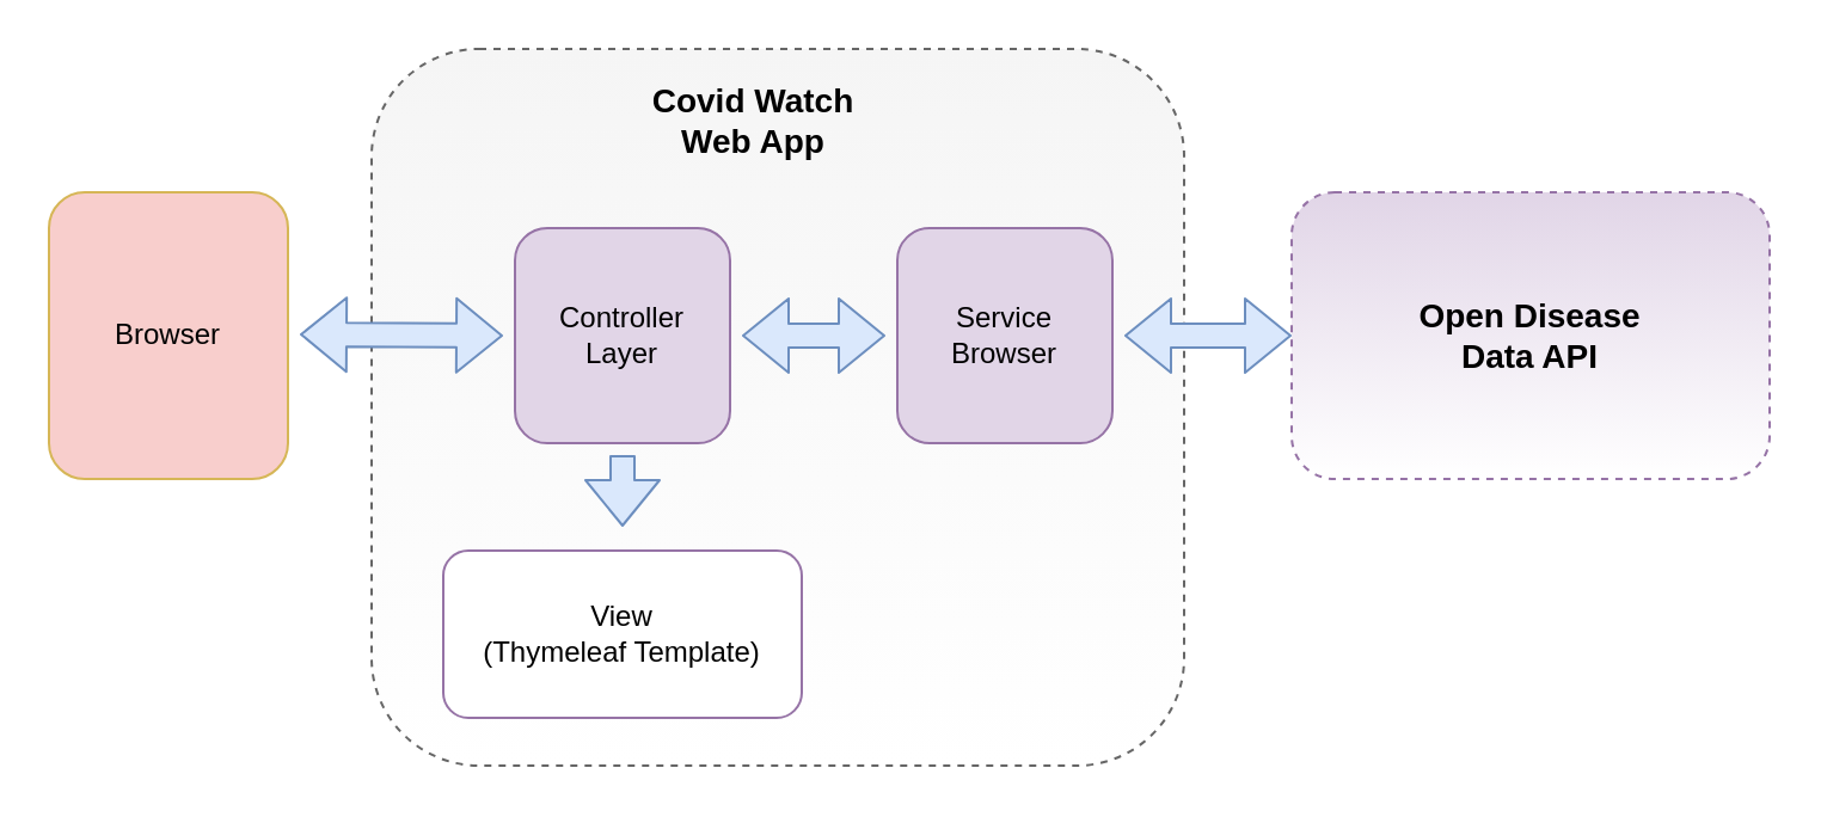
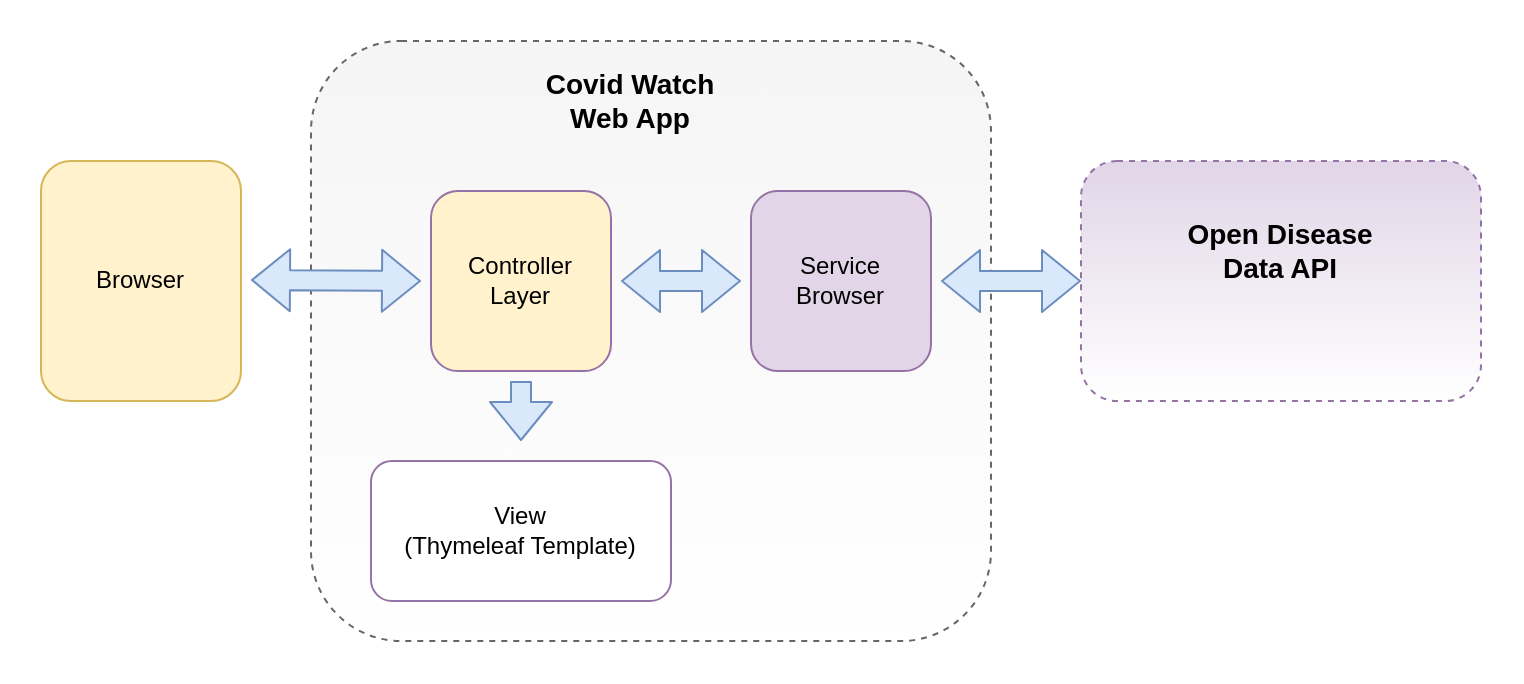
  <mxCell id="0" />
  <mxCell id="1" parent="0" />
  <mxCell id="2" value="" style="rounded=1;whiteSpace=wrap;html=1;dashed=1;fillColor=#e1d5e7;strokeColor=#9673a6;gradientColor=#ffffff;" vertex="1" parent="1"><mxGeometry x="540" y="80" width="200" height="120" as="geometry" /></mxCell>
  <mxCell id="3" value="" style="rounded=1;whiteSpace=wrap;html=1;dashed=1;fillColor=#f5f5f5;strokeColor=#666666;gradientDirection=south;fontColor=#333333;gradientColor=#ffffff;" vertex="1" parent="1"><mxGeometry x="155" y="20" width="340" height="300" as="geometry" /></mxCell>
- <mxCell id="4" value="Browser" style="rounded=1;whiteSpace=wrap;html=1;fillColor=#f8cecc;strokeColor=#d6b656;" vertex="1" parent="1"><mxGeometry x="20" y="80" width="100" height="120" as="geometry" /></mxCell>
- <mxCell id="5" value="Controller&lt;br&gt;Layer" style="rounded=1;whiteSpace=wrap;html=1;fillColor=#e1d5e7;strokeColor=#9673a6;" vertex="1" parent="1"><mxGeometry x="215" y="95" width="90" height="90" as="geometry" /></mxCell>
+ <mxCell id="4" value="Browser" style="rounded=1;whiteSpace=wrap;html=1;fillColor=#fff2cc;strokeColor=#d6b656;" vertex="1" parent="1"><mxGeometry x="20" y="80" width="100" height="120" as="geometry" /></mxCell>
+ <mxCell id="5" value="Controller&lt;br&gt;Layer" style="rounded=1;whiteSpace=wrap;html=1;fillColor=#fff2cc;strokeColor=#9673a6;" vertex="1" parent="1"><mxGeometry x="215" y="95" width="90" height="90" as="geometry" /></mxCell>
  <mxCell id="6" value="Service&lt;br&gt;Browser" style="rounded=1;whiteSpace=wrap;html=1;fillColor=#e1d5e7;strokeColor=#9673a6;" vertex="1" parent="1"><mxGeometry x="375" y="95" width="90" height="90" as="geometry" /></mxCell>
  <mxCell id="7" value="View&lt;br&gt;(Thymeleaf Template)" style="rounded=1;whiteSpace=wrap;html=1;fillColor=#ffffff;strokeColor=#9673a6;" vertex="1" parent="1"><mxGeometry x="185" y="230" width="150" height="70" as="geometry" /></mxCell>
  <mxCell id="8" value="" style="shape=flexArrow;endArrow=classic;startArrow=classic;html=1;fillColor=#dae8fc;strokeColor=#6c8ebf;" edge="1" parent="1"><mxGeometry width="100" height="100" relative="1" as="geometry"><mxPoint x="310" y="140" as="sourcePoint" /><mxPoint x="370" y="140" as="targetPoint" /></mxGeometry></mxCell>
  <mxCell id="9" value="" style="shape=flexArrow;endArrow=classic;startArrow=classic;html=1;fillColor=#dae8fc;strokeColor=#6c8ebf;entryX=0;entryY=0.5;entryDx=0;entryDy=0;" edge="1" parent="1" target="2"><mxGeometry width="100" height="100" relative="1" as="geometry"><mxPoint x="470" y="140" as="sourcePoint" /><mxPoint x="530" y="140" as="targetPoint" /></mxGeometry></mxCell>
  <mxCell id="10" value="Covid Watch&lt;br style=&quot;font-size: 14px;&quot;&gt;Web App" style="text;html=1;strokeColor=none;fillColor=none;align=center;verticalAlign=middle;whiteSpace=wrap;rounded=0;dashed=1;fontStyle=1;fontSize=14;" vertex="1" parent="1"><mxGeometry x="235" y="30" width="160" height="40" as="geometry" /></mxCell>
- <mxCell id="11" value="Open Disease&lt;br style=&quot;font-size: 14px&quot;&gt;Data API" style="text;html=1;strokeColor=none;fillColor=none;align=center;verticalAlign=middle;whiteSpace=wrap;rounded=0;dashed=1;fontStyle=1;fontSize=14;" vertex="1" parent="1"><mxGeometry x="560" y="120" width="160" height="40" as="geometry" /></mxCell>
+ <mxCell id="11" value="Open Disease&lt;br style=&quot;font-size: 14px&quot;&gt;Data API" style="text;html=1;strokeColor=none;fillColor=none;align=center;verticalAlign=middle;whiteSpace=wrap;rounded=0;dashed=1;fontStyle=1;fontSize=14;" vertex="1" parent="1"><mxGeometry x="560" y="105" width="160" height="40" as="geometry" /></mxCell>
  <mxCell id="12" value="" style="shape=flexArrow;endArrow=classic;html=1;fontSize=14;fillColor=#dae8fc;strokeColor=#6c8ebf;" edge="1" parent="1"><mxGeometry width="50" height="50" relative="1" as="geometry"><mxPoint x="260" y="190" as="sourcePoint" /><mxPoint x="260" y="220" as="targetPoint" /></mxGeometry></mxCell>
  <mxCell id="13" value="" style="shape=flexArrow;endArrow=classic;startArrow=classic;html=1;fillColor=#dae8fc;strokeColor=#6c8ebf;" edge="1" parent="1"><mxGeometry width="100" height="100" relative="1" as="geometry"><mxPoint x="125" y="139.5" as="sourcePoint" /><mxPoint x="210" y="140" as="targetPoint" /></mxGeometry></mxCell>
